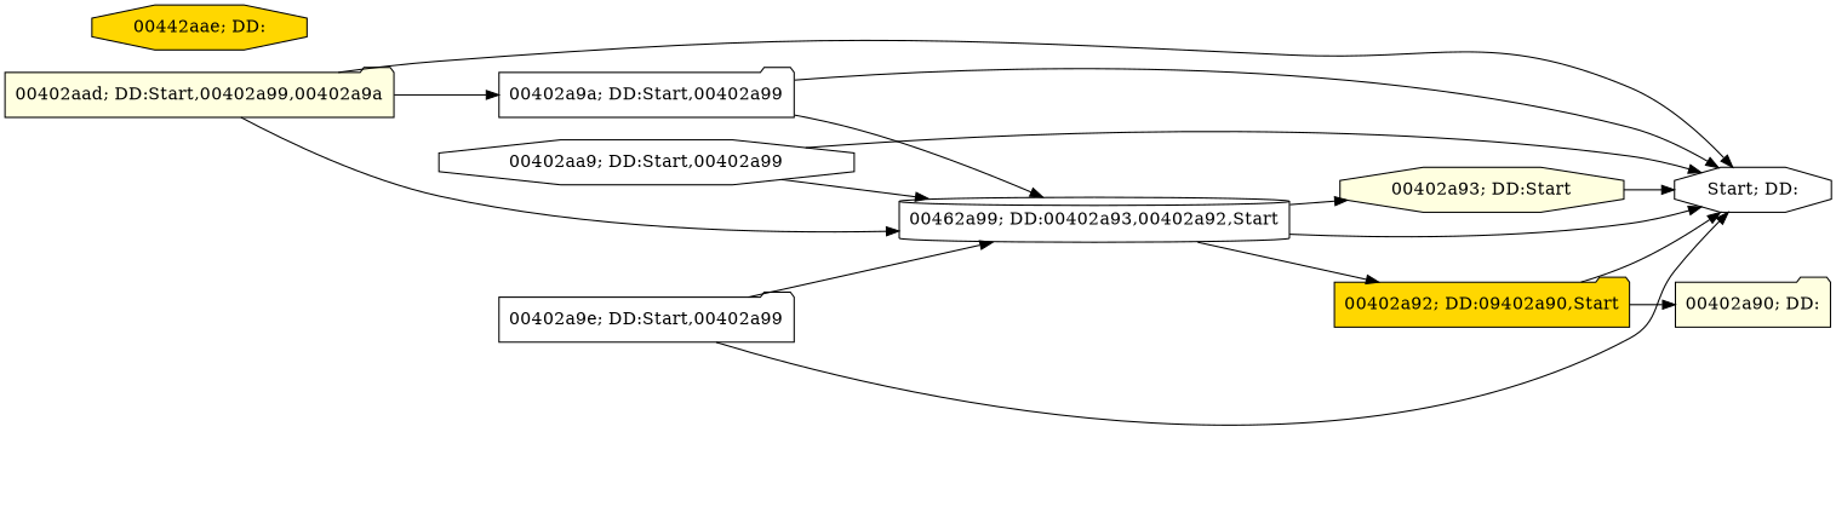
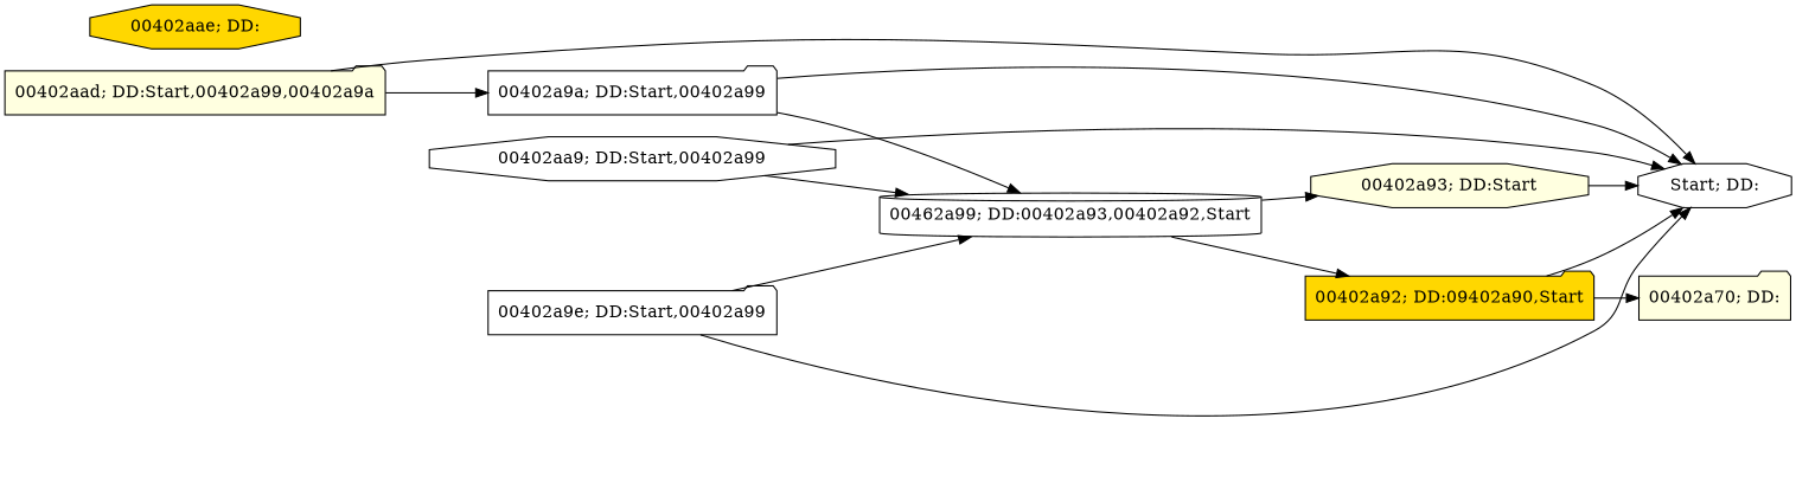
  digraph {
    rankdir=LR
    node [fillcolor=white shape=folder style=filled]
    n1 [label="Start; DD:" shape=octagon]
-   n2 [fillcolor=lightyellow label="00402a90; DD:"]
+   n2 [fillcolor=lightyellow label="00402a70; DD:"]
    n3 [fillcolor=gold label="00402a92; DD:09402a90,Start"]
    n4 [fillcolor=lightyellow label="00402a93; DD:Start" shape=octagon]
    n5 [label="00462a99; DD:00402a93,00402a92,Start" shape=cylinder]
    n6 [label="00402a9a; DD:Start,00402a99"]
    n7 [label="00402a9e; DD:Start,00402a99"]
    n8 [label="00402aa9; DD:Start,00402a99" shape=octagon]
    n9 [fillcolor=lightyellow label="00402aad; DD:Start,00402a99,00402a9a"]
-   n10 [fillcolor=gold label="00442aae; DD:" shape=octagon]
+   n10 [fillcolor=gold label="00402aae; DD:" shape=octagon]
    n3 -> n1
    n3 -> n2
    n4 -> n1
-   n5 -> n1
    n5 -> n3
    n5 -> n4
    n6 -> n1
    n6 -> n5
    n7 -> n1
    n7 -> n5
    n8 -> n1
    n8 -> n5
    n9 -> n1
-   n9 -> n5
    n9 -> n6
  }
